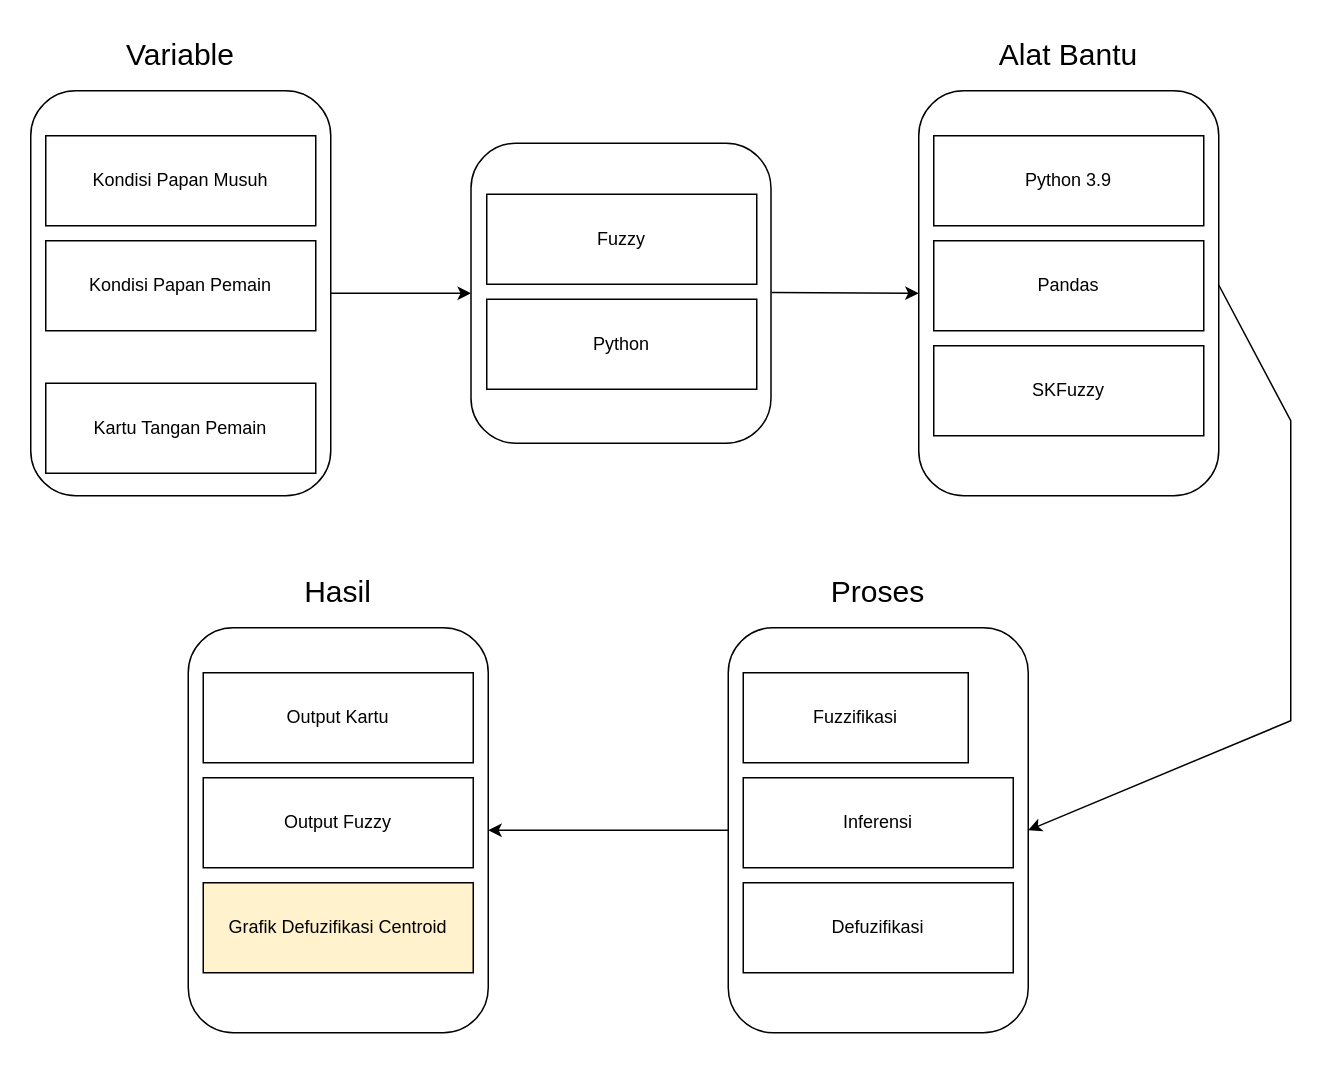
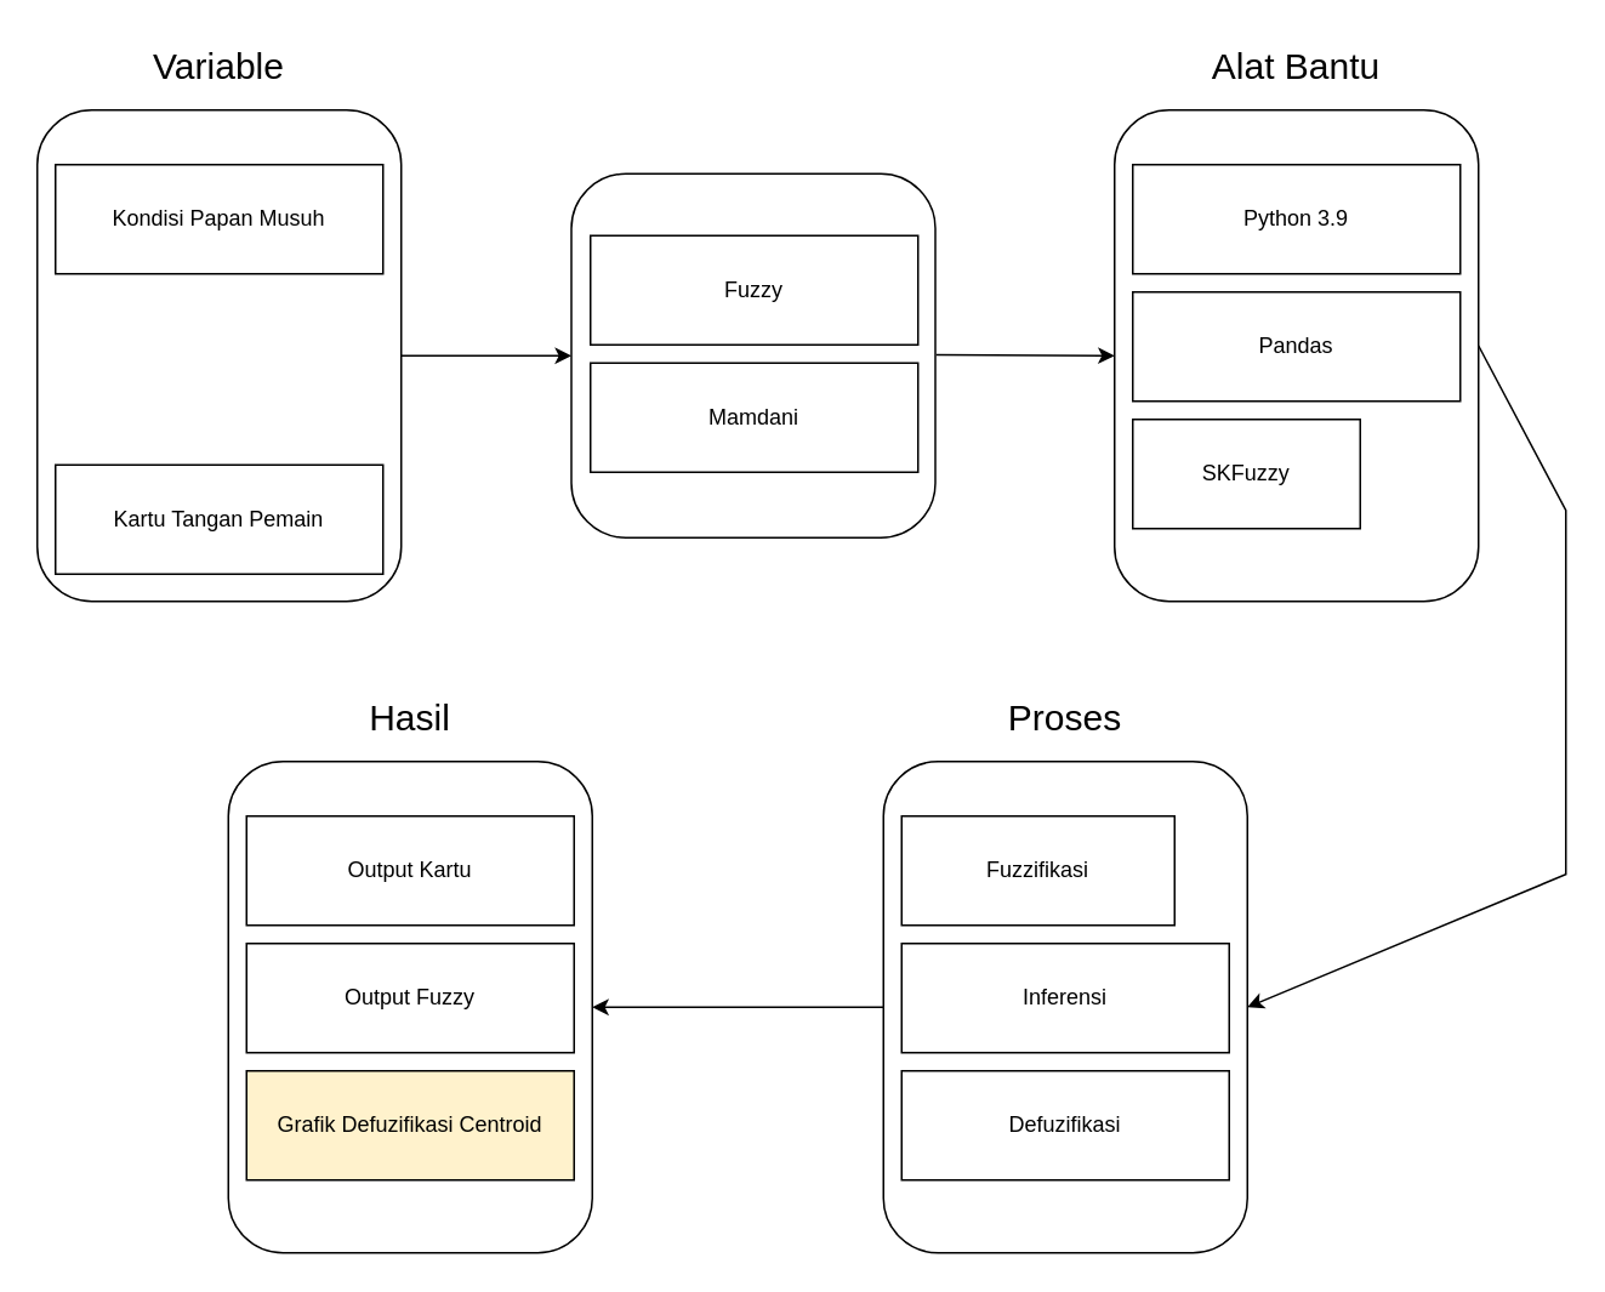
  <mxCell id="0" />
  <mxCell id="1" parent="0" />
  <mxCell id="2" value="" style="rounded=1;whiteSpace=wrap;html=1;" vertex="1" parent="1"><mxGeometry x="20" y="60" width="200" height="270" as="geometry" /></mxCell>
  <mxCell id="3" value="Kondisi Papan Musuh" style="rounded=0;whiteSpace=wrap;html=1;" vertex="1" parent="1"><mxGeometry x="30" y="90" width="180" height="60" as="geometry" /></mxCell>
- <mxCell id="4" value="Kondisi Papan Pemain" style="rounded=0;whiteSpace=wrap;html=1;" vertex="1" parent="1"><mxGeometry x="30" y="160" width="180" height="60" as="geometry" /></mxCell>
  <mxCell id="5" value="Kartu Tangan Pemain" style="rounded=0;whiteSpace=wrap;html=1;" vertex="1" parent="1"><mxGeometry x="30" y="255" width="180" height="60" as="geometry" /></mxCell>
  <mxCell id="6" value="Variable" style="text;html=1;strokeColor=none;fillColor=none;align=center;verticalAlign=middle;whiteSpace=wrap;rounded=0;fontSize=20;" vertex="1" parent="1"><mxGeometry x="65" y="20" width="110" height="30" as="geometry" /></mxCell>
  <mxCell id="7" value="" style="rounded=1;whiteSpace=wrap;html=1;" vertex="1" parent="1"><mxGeometry x="313.5" y="95" width="200" height="200" as="geometry" /></mxCell>
  <mxCell id="8" value="Fuzzy" style="rounded=0;whiteSpace=wrap;html=1;" vertex="1" parent="1"><mxGeometry x="324" y="129" width="180" height="60" as="geometry" /></mxCell>
- <mxCell id="9" value="Python" style="rounded=0;whiteSpace=wrap;html=1;" vertex="1" parent="1"><mxGeometry x="324" y="199" width="180" height="60" as="geometry" /></mxCell>
+ <mxCell id="9" value="Mamdani" style="rounded=0;whiteSpace=wrap;html=1;" vertex="1" parent="1"><mxGeometry x="324" y="199" width="180" height="60" as="geometry" /></mxCell>
  <mxCell id="10" value="" style="endArrow=classic;html=1;rounded=0;fontSize=20;exitX=1;exitY=0.5;exitDx=0;exitDy=0;entryX=0;entryY=0.5;entryDx=0;entryDy=0;" edge="1" parent="1" source="2" target="7"><mxGeometry width="50" height="50" relative="1" as="geometry"><mxPoint x="290" y="240" as="sourcePoint" /><mxPoint x="310" y="195" as="targetPoint" /></mxGeometry></mxCell>
  <mxCell id="11" value="" style="rounded=1;whiteSpace=wrap;html=1;" vertex="1" parent="1"><mxGeometry x="612" y="60" width="200" height="270" as="geometry" /></mxCell>
  <mxCell id="12" value="Python 3.9" style="rounded=0;whiteSpace=wrap;html=1;" vertex="1" parent="1"><mxGeometry x="622" y="90" width="180" height="60" as="geometry" /></mxCell>
  <mxCell id="13" value="Pandas" style="rounded=0;whiteSpace=wrap;html=1;" vertex="1" parent="1"><mxGeometry x="622" y="160" width="180" height="60" as="geometry" /></mxCell>
- <mxCell id="14" value="SKFuzzy" style="rounded=0;whiteSpace=wrap;html=1;" vertex="1" parent="1"><mxGeometry x="622" y="230" width="180" height="60" as="geometry" /></mxCell>
+ <mxCell id="14" value="SKFuzzy" style="rounded=0;whiteSpace=wrap;html=1;" vertex="1" parent="1"><mxGeometry x="622" y="230" width="125" height="60" as="geometry" /></mxCell>
  <mxCell id="15" value="Alat Bantu" style="text;html=1;strokeColor=none;fillColor=none;align=center;verticalAlign=middle;whiteSpace=wrap;rounded=0;fontSize=20;" vertex="1" parent="1"><mxGeometry x="657" y="20" width="110" height="30" as="geometry" /></mxCell>
  <mxCell id="16" value="" style="endArrow=classic;html=1;rounded=0;fontSize=20;exitX=1;exitY=0.5;exitDx=0;exitDy=0;entryX=0;entryY=0.5;entryDx=0;entryDy=0;" edge="1" parent="1" target="11"><mxGeometry width="50" height="50" relative="1" as="geometry"><mxPoint x="514" y="194.5" as="sourcePoint" /><mxPoint x="604" y="194.5" as="targetPoint" /></mxGeometry></mxCell>
  <mxCell id="17" value="" style="rounded=1;whiteSpace=wrap;html=1;" vertex="1" parent="1"><mxGeometry x="485" y="418" width="200" height="270" as="geometry" /></mxCell>
  <mxCell id="18" value="Fuzzifikasi" style="rounded=0;whiteSpace=wrap;html=1;" vertex="1" parent="1"><mxGeometry x="495" y="448" width="150" height="60" as="geometry" /></mxCell>
  <mxCell id="19" value="Inferensi" style="rounded=0;whiteSpace=wrap;html=1;" vertex="1" parent="1"><mxGeometry x="495" y="518" width="180" height="60" as="geometry" /></mxCell>
  <mxCell id="20" value="Defuzifikasi" style="rounded=0;whiteSpace=wrap;html=1;" vertex="1" parent="1"><mxGeometry x="495" y="588" width="180" height="60" as="geometry" /></mxCell>
  <mxCell id="21" value="Proses" style="text;html=1;strokeColor=none;fillColor=none;align=center;verticalAlign=middle;whiteSpace=wrap;rounded=0;fontSize=20;" vertex="1" parent="1"><mxGeometry x="530" y="378" width="110" height="30" as="geometry" /></mxCell>
  <mxCell id="22" value="" style="endArrow=classic;html=1;rounded=0;fontSize=20;exitX=1;exitY=0.5;exitDx=0;exitDy=0;entryX=1;entryY=0.5;entryDx=0;entryDy=0;" edge="1" parent="1" target="17"><mxGeometry width="50" height="50" relative="1" as="geometry"><mxPoint x="812" y="189.5" as="sourcePoint" /><mxPoint x="930" y="490" as="targetPoint" /><Array as="points"><mxPoint x="860" y="280" /><mxPoint x="860" y="480" /></Array></mxGeometry></mxCell>
  <mxCell id="23" value="" style="rounded=1;whiteSpace=wrap;html=1;" vertex="1" parent="1"><mxGeometry x="125" y="418" width="200" height="270" as="geometry" /></mxCell>
  <mxCell id="24" value="Output Kartu" style="rounded=0;whiteSpace=wrap;html=1;" vertex="1" parent="1"><mxGeometry x="135" y="448" width="180" height="60" as="geometry" /></mxCell>
  <mxCell id="25" value="Output Fuzzy" style="rounded=0;whiteSpace=wrap;html=1;" vertex="1" parent="1"><mxGeometry x="135" y="518" width="180" height="60" as="geometry" /></mxCell>
  <mxCell id="26" value="Grafik Defuzifikasi Centroid" style="rounded=0;whiteSpace=wrap;html=1;fillColor=#fff2cc;" vertex="1" parent="1"><mxGeometry x="135" y="588" width="180" height="60" as="geometry" /></mxCell>
  <mxCell id="27" value="Hasil" style="text;html=1;strokeColor=none;fillColor=none;align=center;verticalAlign=middle;whiteSpace=wrap;rounded=0;fontSize=20;" vertex="1" parent="1"><mxGeometry x="170" y="378" width="110" height="30" as="geometry" /></mxCell>
  <mxCell id="28" value="" style="endArrow=classic;html=1;rounded=0;fontSize=20;exitX=0;exitY=0.5;exitDx=0;exitDy=0;entryX=1;entryY=0.5;entryDx=0;entryDy=0;" edge="1" parent="1" source="17" target="23"><mxGeometry width="50" height="50" relative="1" as="geometry"><mxPoint x="355" y="552.5" as="sourcePoint" /><mxPoint x="453" y="553" as="targetPoint" /></mxGeometry></mxCell>
